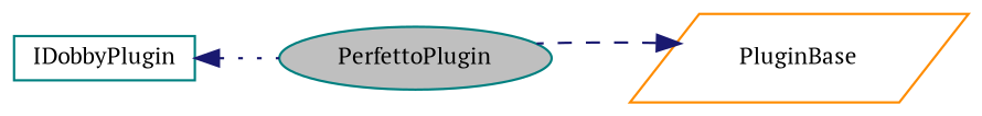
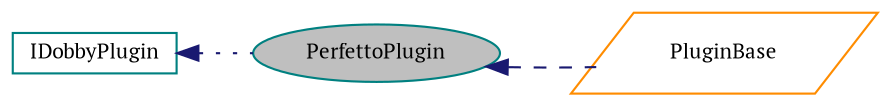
  digraph {
    fontname="PT Serif"
    rankdir=LR
    node [color=teal fillcolor=white fontname="PT Serif" fontsize=10 style=filled]
    edge [color=midnightblue dir=back fontname="PT Serif" fontsize=10 labelfontname=Helvetica labelfontsize=10]
    n1 [fillcolor=grey75 fontcolor=black height=0.2 label=PerfettoPlugin shape=ellipse width=0.4]
    n2 [color=darkorange height=0.2 label=PluginBase shape=parallelogram width=0.4]
    n3 [height=0.2 label=IDobbyPlugin shape=box width=0.4]
-   n2 -> n1 [style=dashed]
+   n1 -> n2 [style=dashed]
    n3 -> n1 [style=dotted]
  }
